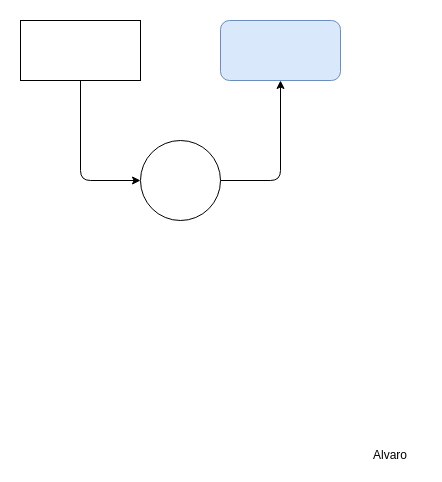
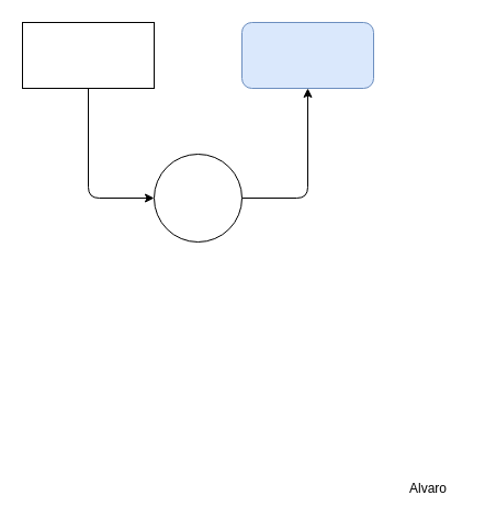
  <mxCell id="0" />
  <mxCell id="1" parent="0" />
  <mxCell id="2" style="edgeStyle=orthogonalEdgeStyle;orthogonalLoop=1;jettySize=auto;html=1;exitX=0.5;exitY=1;exitDx=0;exitDy=0;entryX=0;entryY=0.5;entryDx=0;entryDy=0;rounded=1;" parent="1" source="3" target="6" edge="1"><mxGeometry relative="1" as="geometry" /></mxCell>
  <mxCell id="3" style="rounded=0;whiteSpace=wrap;html=1;" parent="1" vertex="1"><mxGeometry x="20" y="20" width="120" height="60" as="geometry" /></mxCell>
  <mxCell id="4" style="rounded=1;whiteSpace=wrap;html=1;fillColor=#dae8fc;strokeColor=#6c8ebf;" parent="1" vertex="1"><mxGeometry x="220" y="20" width="120" height="60" as="geometry" /></mxCell>
  <mxCell id="5" style="edgeStyle=orthogonalEdgeStyle;rounded=1;orthogonalLoop=1;jettySize=auto;html=1;exitX=1;exitY=0.5;exitDx=0;exitDy=0;" parent="1" source="6" target="4" edge="1"><mxGeometry relative="1" as="geometry" /></mxCell>
  <mxCell id="6" style="ellipse;whiteSpace=wrap;html=1;aspect=fixed;" parent="1" vertex="1"><mxGeometry x="140" y="140" width="80" height="80" as="geometry" /></mxCell>
- <mxCell id="7" value="Alvaro" style="text;html=1;strokeColor=none;fillColor=none;align=center;verticalAlign=middle;whiteSpace=wrap;rounded=0;" parent="1" vertex="1"><mxGeometry x="360" y="440" width="60" height="30" as="geometry" /></mxCell>
+ <mxCell id="7" value="Alvaro" style="text;html=1;strokeColor=none;fillColor=none;align=center;verticalAlign=middle;whiteSpace=wrap;rounded=0;" parent="1" vertex="1"><mxGeometry x="360" y="430" width="60" height="30" as="geometry" /></mxCell>
